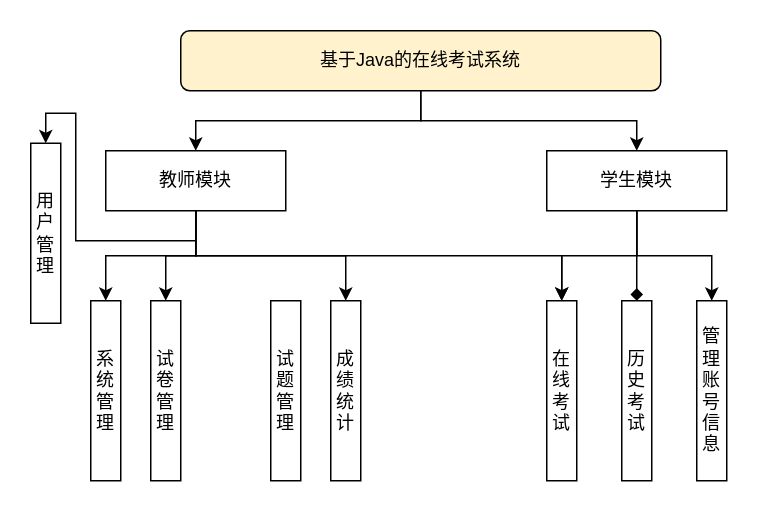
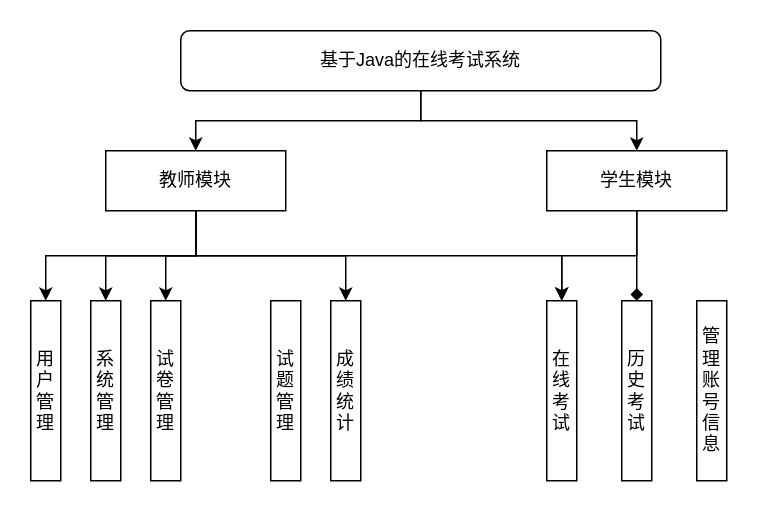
  <mxCell id="0" />
  <mxCell id="1" parent="0" />
  <mxCell id="2" style="edgeStyle=orthogonalEdgeStyle;rounded=0;orthogonalLoop=1;jettySize=auto;html=1;exitX=0.5;exitY=1;exitDx=0;exitDy=0;" edge="1" parent="1" source="4" target="10"><mxGeometry relative="1" as="geometry" /></mxCell>
  <mxCell id="3" style="edgeStyle=orthogonalEdgeStyle;rounded=0;orthogonalLoop=1;jettySize=auto;html=1;exitX=0.5;exitY=1;exitDx=0;exitDy=0;" edge="1" parent="1" source="4" target="14"><mxGeometry relative="1" as="geometry" /></mxCell>
- <mxCell id="4" value="基于Java的在线考试系统" style="rounded=1;whiteSpace=wrap;html=1;fillColor=#fff2cc;" vertex="1" parent="1"><mxGeometry x="120" y="20" width="320" height="40" as="geometry" /></mxCell>
+ <mxCell id="4" value="基于Java的在线考试系统" style="rounded=1;whiteSpace=wrap;html=1;" vertex="1" parent="1"><mxGeometry x="120" y="20" width="320" height="40" as="geometry" /></mxCell>
  <mxCell id="5" style="edgeStyle=orthogonalEdgeStyle;rounded=0;orthogonalLoop=1;jettySize=auto;html=1;exitX=0.5;exitY=1;exitDx=0;exitDy=0;entryX=0.5;entryY=0;entryDx=0;entryDy=0;" edge="1" parent="1" source="10" target="22"><mxGeometry relative="1" as="geometry" /></mxCell>
  <mxCell id="6" style="edgeStyle=orthogonalEdgeStyle;rounded=0;orthogonalLoop=1;jettySize=auto;html=1;exitX=0.5;exitY=1;exitDx=0;exitDy=0;entryX=0.5;entryY=0;entryDx=0;entryDy=0;" edge="1" parent="1" source="10" target="15"><mxGeometry relative="1" as="geometry" /></mxCell>
  <mxCell id="7" style="edgeStyle=orthogonalEdgeStyle;rounded=0;orthogonalLoop=1;jettySize=auto;html=1;exitX=0.5;exitY=1;exitDx=0;exitDy=0;" edge="1" parent="1" source="10" target="21"><mxGeometry relative="1" as="geometry" /></mxCell>
  <mxCell id="8" style="edgeStyle=orthogonalEdgeStyle;rounded=0;orthogonalLoop=1;jettySize=auto;html=1;exitX=0.5;exitY=1;exitDx=0;exitDy=0;" edge="1" parent="1" source="10" target="17"><mxGeometry relative="1" as="geometry" /></mxCell>
  <mxCell id="9" style="edgeStyle=orthogonalEdgeStyle;rounded=0;orthogonalLoop=1;jettySize=auto;html=1;exitX=0.5;exitY=1;exitDx=0;exitDy=0;" edge="1" parent="1" source="10" target="20"><mxGeometry relative="1" as="geometry" /></mxCell>
  <mxCell id="10" value="教师模块" style="rounded=0;whiteSpace=wrap;html=1;" vertex="1" parent="1"><mxGeometry x="70" y="100" width="120" height="40" as="geometry" /></mxCell>
  <mxCell id="11" style="edgeStyle=orthogonalEdgeStyle;rounded=0;orthogonalLoop=1;jettySize=auto;html=1;exitX=0.5;exitY=1;exitDx=0;exitDy=0;entryX=0.5;entryY=0;entryDx=0;entryDy=0;" edge="1" parent="1" source="14" target="17"><mxGeometry relative="1" as="geometry" /></mxCell>
  <mxCell id="12" style="edgeStyle=orthogonalEdgeStyle;rounded=0;orthogonalLoop=1;jettySize=auto;html=1;exitX=0.5;exitY=1;exitDx=0;exitDy=0;endArrow=diamond;" edge="1" parent="1" source="14" target="18"><mxGeometry relative="1" as="geometry" /></mxCell>
- <mxCell id="13" style="edgeStyle=orthogonalEdgeStyle;rounded=0;orthogonalLoop=1;jettySize=auto;html=1;exitX=0.5;exitY=1;exitDx=0;exitDy=0;" edge="1" parent="1" source="14" target="19"><mxGeometry relative="1" as="geometry" /></mxCell>
  <mxCell id="14" value="学生模块" style="rounded=0;whiteSpace=wrap;html=1;" vertex="1" parent="1"><mxGeometry x="364" y="100" width="120" height="40" as="geometry" /></mxCell>
  <mxCell id="15" value="系统管理" style="rounded=0;whiteSpace=wrap;html=1;" vertex="1" parent="1"><mxGeometry x="60" y="200" width="20" height="120" as="geometry" /></mxCell>
  <mxCell id="16" value="试题管理" style="rounded=0;whiteSpace=wrap;html=1;" vertex="1" parent="1"><mxGeometry x="180" y="200" width="20" height="120" as="geometry" /></mxCell>
  <mxCell id="17" value="在线考试" style="rounded=0;whiteSpace=wrap;html=1;" vertex="1" parent="1"><mxGeometry x="364" y="200" width="20" height="120" as="geometry" /></mxCell>
  <mxCell id="18" value="历史考试" style="rounded=0;whiteSpace=wrap;html=1;" vertex="1" parent="1"><mxGeometry x="414" y="200" width="20" height="120" as="geometry" /></mxCell>
  <mxCell id="19" value="管理账号信息" style="rounded=0;whiteSpace=wrap;html=1;" vertex="1" parent="1"><mxGeometry x="464" y="200" width="20" height="120" as="geometry" /></mxCell>
  <mxCell id="20" value="成绩统计" style="rounded=0;whiteSpace=wrap;html=1;" vertex="1" parent="1"><mxGeometry x="220" y="200" width="20" height="120" as="geometry" /></mxCell>
  <mxCell id="21" value="试卷管理" style="rounded=0;whiteSpace=wrap;html=1;" vertex="1" parent="1"><mxGeometry x="100" y="200" width="20" height="120" as="geometry" /></mxCell>
- <mxCell id="22" value="用户管理" style="rounded=0;whiteSpace=wrap;html=1;" vertex="1" parent="1"><mxGeometry x="20" y="95" width="20" height="120" as="geometry" /></mxCell>
+ <mxCell id="22" value="用户管理" style="rounded=0;whiteSpace=wrap;html=1;" vertex="1" parent="1"><mxGeometry x="20" y="200" width="20" height="120" as="geometry" /></mxCell>
